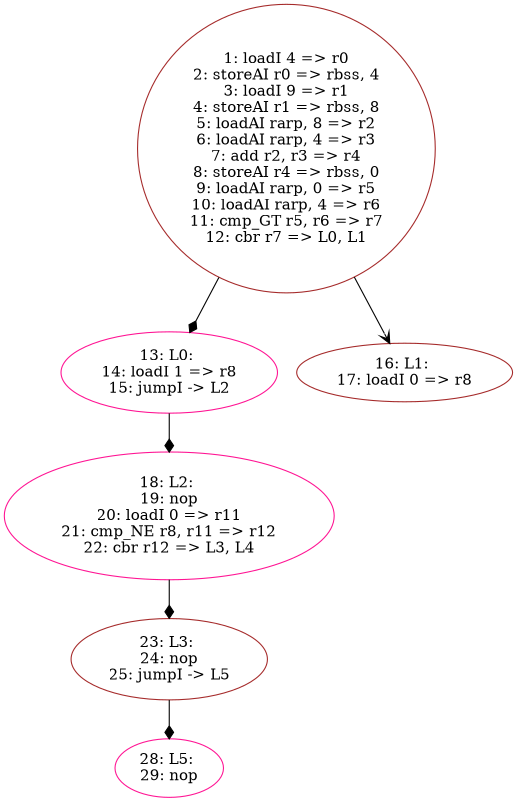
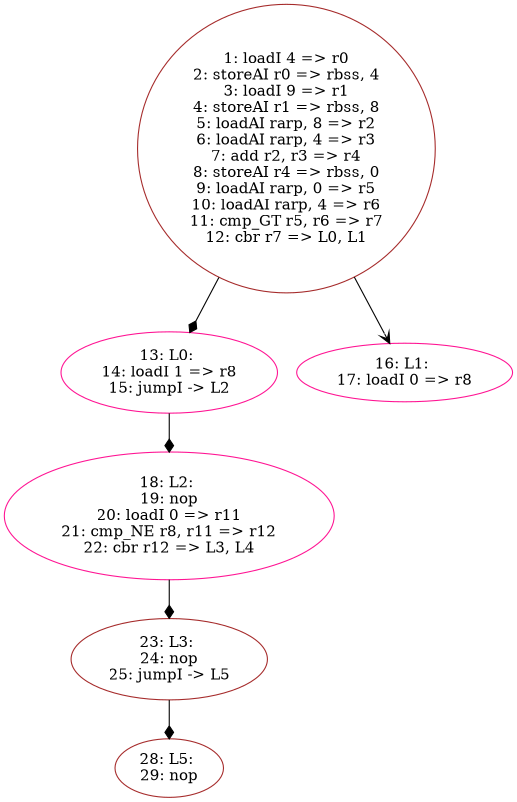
  digraph {
    node [color=brown]
    edge [arrowhead=diamond]
    n1 [label="1: loadI 4 => r0\n2: storeAI r0 => rbss, 4\n3: loadI 9 => r1\n4: storeAI r1 => rbss, 8\n5: loadAI rarp, 8 => r2\n6: loadAI rarp, 4 => r3\n7: add r2, r3 => r4\n8: storeAI r4 => rbss, 0\n9: loadAI rarp, 0 => r5\n10: loadAI rarp, 4 => r6\n11: cmp_GT r5, r6 => r7\n12: cbr r7 => L0, L1\n"]
    n2 [color=deeppink label="13: L0: \n14: loadI 1 => r8\n15: jumpI -> L2\n"]
-   n3 [label="16: L1: \n17: loadI 0 => r8\n"]
+   n3 [color=deeppink label="16: L1: \n17: loadI 0 => r8\n"]
    n4 [color=deeppink label="18: L2: \n19: nop\n20: loadI 0 => r11\n21: cmp_NE r8, r11 => r12\n22: cbr r12 => L3, L4\n"]
    n5 [label="23: L3: \n24: nop\n25: jumpI -> L5\n"]
-   n6 [color=deeppink label="28: L5: \n29: nop\n"]
+   n6 [label="28: L5: \n29: nop\n"]
    n1 -> n2
    n1 -> n3 [arrowhead=vee]
    n2 -> n4
    n4 -> n5
    n5 -> n6
  }
